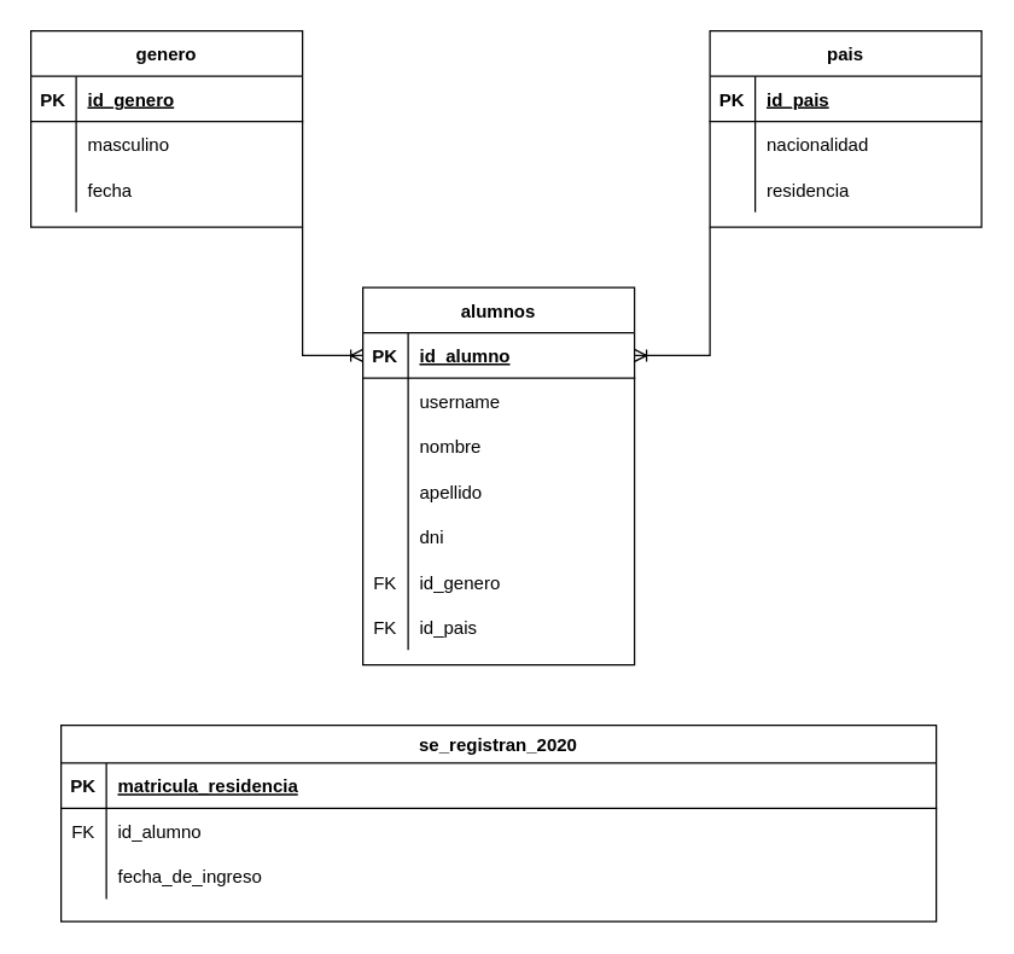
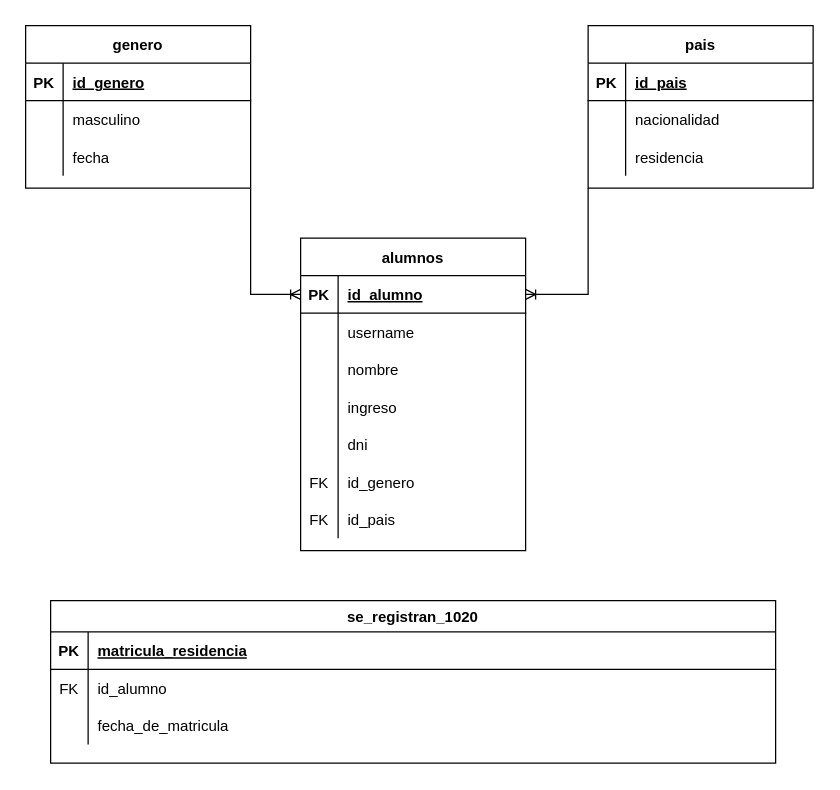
  <mxCell id="0" />
  <mxCell id="1" parent="0" />
  <mxCell id="2" value="alumnos" style="shape=table;startSize=30;container=1;collapsible=1;childLayout=tableLayout;fixedRows=1;rowLines=0;fontStyle=1;align=center;resizeLast=1;" vertex="1" parent="1"><mxGeometry x="240" y="190" width="180" height="250" as="geometry" /></mxCell>
  <mxCell id="3" value="" style="shape=tableRow;horizontal=0;startSize=0;swimlaneHead=0;swimlaneBody=0;fillColor=none;collapsible=0;dropTarget=0;points=[[0,0.5],[1,0.5]];portConstraint=eastwest;top=0;left=0;right=0;bottom=1;" vertex="1" parent="2"><mxGeometry y="30" width="180" height="30" as="geometry" /></mxCell>
  <mxCell id="4" value="PK" style="shape=partialRectangle;connectable=0;fillColor=none;top=0;left=0;bottom=0;right=0;fontStyle=1;overflow=hidden;" vertex="1" parent="3"><mxGeometry width="30" height="30" as="geometry"><mxRectangle width="30" height="30" as="alternateBounds" /></mxGeometry></mxCell>
  <mxCell id="5" value="id_alumno" style="shape=partialRectangle;connectable=0;fillColor=none;top=0;left=0;bottom=0;right=0;align=left;spacingLeft=6;fontStyle=5;overflow=hidden;" vertex="1" parent="3"><mxGeometry x="30" width="150" height="30" as="geometry"><mxRectangle width="150" height="30" as="alternateBounds" /></mxGeometry></mxCell>
  <mxCell id="6" value="" style="shape=tableRow;horizontal=0;startSize=0;swimlaneHead=0;swimlaneBody=0;fillColor=none;collapsible=0;dropTarget=0;points=[[0,0.5],[1,0.5]];portConstraint=eastwest;top=0;left=0;right=0;bottom=0;" vertex="1" parent="2"><mxGeometry y="60" width="180" height="30" as="geometry" /></mxCell>
  <mxCell id="7" value="" style="shape=partialRectangle;connectable=0;fillColor=none;top=0;left=0;bottom=0;right=0;editable=1;overflow=hidden;" vertex="1" parent="6"><mxGeometry width="30" height="30" as="geometry"><mxRectangle width="30" height="30" as="alternateBounds" /></mxGeometry></mxCell>
  <mxCell id="8" value="username" style="shape=partialRectangle;connectable=0;fillColor=none;top=0;left=0;bottom=0;right=0;align=left;spacingLeft=6;overflow=hidden;" vertex="1" parent="6"><mxGeometry x="30" width="150" height="30" as="geometry"><mxRectangle width="150" height="30" as="alternateBounds" /></mxGeometry></mxCell>
  <mxCell id="9" value="" style="shape=tableRow;horizontal=0;startSize=0;swimlaneHead=0;swimlaneBody=0;fillColor=none;collapsible=0;dropTarget=0;points=[[0,0.5],[1,0.5]];portConstraint=eastwest;top=0;left=0;right=0;bottom=0;" vertex="1" parent="2"><mxGeometry y="90" width="180" height="30" as="geometry" /></mxCell>
  <mxCell id="10" value="" style="shape=partialRectangle;connectable=0;fillColor=none;top=0;left=0;bottom=0;right=0;editable=1;overflow=hidden;" vertex="1" parent="9"><mxGeometry width="30" height="30" as="geometry"><mxRectangle width="30" height="30" as="alternateBounds" /></mxGeometry></mxCell>
  <mxCell id="11" value="nombre                        " style="shape=partialRectangle;connectable=0;fillColor=none;top=0;left=0;bottom=0;right=0;align=left;spacingLeft=6;overflow=hidden;" vertex="1" parent="9"><mxGeometry x="30" width="150" height="30" as="geometry"><mxRectangle width="150" height="30" as="alternateBounds" /></mxGeometry></mxCell>
  <mxCell id="12" value="" style="shape=tableRow;horizontal=0;startSize=0;swimlaneHead=0;swimlaneBody=0;fillColor=none;collapsible=0;dropTarget=0;points=[[0,0.5],[1,0.5]];portConstraint=eastwest;top=0;left=0;right=0;bottom=0;" vertex="1" parent="2"><mxGeometry y="120" width="180" height="30" as="geometry" /></mxCell>
  <mxCell id="13" value="" style="shape=partialRectangle;connectable=0;fillColor=none;top=0;left=0;bottom=0;right=0;editable=1;overflow=hidden;" vertex="1" parent="12"><mxGeometry width="30" height="30" as="geometry"><mxRectangle width="30" height="30" as="alternateBounds" /></mxGeometry></mxCell>
- <mxCell id="14" value="apellido" style="shape=partialRectangle;connectable=0;fillColor=none;top=0;left=0;bottom=0;right=0;align=left;spacingLeft=6;overflow=hidden;" vertex="1" parent="12"><mxGeometry x="30" width="150" height="30" as="geometry"><mxRectangle width="150" height="30" as="alternateBounds" /></mxGeometry></mxCell>
+ <mxCell id="14" value="ingreso" style="shape=partialRectangle;connectable=0;fillColor=none;top=0;left=0;bottom=0;right=0;align=left;spacingLeft=6;overflow=hidden;" vertex="1" parent="12"><mxGeometry x="30" width="150" height="30" as="geometry"><mxRectangle width="150" height="30" as="alternateBounds" /></mxGeometry></mxCell>
  <mxCell id="15" value="" style="shape=tableRow;horizontal=0;startSize=0;swimlaneHead=0;swimlaneBody=0;fillColor=none;collapsible=0;dropTarget=0;points=[[0,0.5],[1,0.5]];portConstraint=eastwest;top=0;left=0;right=0;bottom=0;" vertex="1" parent="2"><mxGeometry y="150" width="180" height="30" as="geometry" /></mxCell>
  <mxCell id="16" value="" style="shape=partialRectangle;connectable=0;fillColor=none;top=0;left=0;bottom=0;right=0;editable=1;overflow=hidden;" vertex="1" parent="15"><mxGeometry width="30" height="30" as="geometry"><mxRectangle width="30" height="30" as="alternateBounds" /></mxGeometry></mxCell>
  <mxCell id="17" value="dni" style="shape=partialRectangle;connectable=0;fillColor=none;top=0;left=0;bottom=0;right=0;align=left;spacingLeft=6;overflow=hidden;" vertex="1" parent="15"><mxGeometry x="30" width="150" height="30" as="geometry"><mxRectangle width="150" height="30" as="alternateBounds" /></mxGeometry></mxCell>
  <mxCell id="18" value="" style="shape=tableRow;horizontal=0;startSize=0;swimlaneHead=0;swimlaneBody=0;fillColor=none;collapsible=0;dropTarget=0;points=[[0,0.5],[1,0.5]];portConstraint=eastwest;top=0;left=0;right=0;bottom=0;" vertex="1" parent="2"><mxGeometry y="180" width="180" height="30" as="geometry" /></mxCell>
  <mxCell id="19" value="FK" style="shape=partialRectangle;connectable=0;fillColor=none;top=0;left=0;bottom=0;right=0;editable=1;overflow=hidden;" vertex="1" parent="18"><mxGeometry width="30" height="30" as="geometry"><mxRectangle width="30" height="30" as="alternateBounds" /></mxGeometry></mxCell>
  <mxCell id="20" value="id_genero" style="shape=partialRectangle;connectable=0;fillColor=none;top=0;left=0;bottom=0;right=0;align=left;spacingLeft=6;overflow=hidden;" vertex="1" parent="18"><mxGeometry x="30" width="150" height="30" as="geometry"><mxRectangle width="150" height="30" as="alternateBounds" /></mxGeometry></mxCell>
  <mxCell id="21" value="" style="shape=tableRow;horizontal=0;startSize=0;swimlaneHead=0;swimlaneBody=0;fillColor=none;collapsible=0;dropTarget=0;points=[[0,0.5],[1,0.5]];portConstraint=eastwest;top=0;left=0;right=0;bottom=0;" vertex="1" parent="2"><mxGeometry y="210" width="180" height="30" as="geometry" /></mxCell>
  <mxCell id="22" value="FK" style="shape=partialRectangle;connectable=0;fillColor=none;top=0;left=0;bottom=0;right=0;editable=1;overflow=hidden;" vertex="1" parent="21"><mxGeometry width="30" height="30" as="geometry"><mxRectangle width="30" height="30" as="alternateBounds" /></mxGeometry></mxCell>
  <mxCell id="23" value="id_pais" style="shape=partialRectangle;connectable=0;fillColor=none;top=0;left=0;bottom=0;right=0;align=left;spacingLeft=6;overflow=hidden;" vertex="1" parent="21"><mxGeometry x="30" width="150" height="30" as="geometry"><mxRectangle width="150" height="30" as="alternateBounds" /></mxGeometry></mxCell>
  <mxCell id="24" style="edgeStyle=orthogonalEdgeStyle;rounded=0;orthogonalLoop=1;jettySize=auto;html=1;exitX=1;exitY=1;exitDx=0;exitDy=0;entryX=0;entryY=0.5;entryDx=0;entryDy=0;endArrow=ERoneToMany;endFill=0;" edge="1" parent="1" source="25" target="3"><mxGeometry relative="1" as="geometry" /></mxCell>
  <mxCell id="25" value="genero" style="shape=table;startSize=30;container=1;collapsible=1;childLayout=tableLayout;fixedRows=1;rowLines=0;fontStyle=1;align=center;resizeLast=1;" vertex="1" parent="1"><mxGeometry x="20" y="20" width="180" height="130" as="geometry" /></mxCell>
  <mxCell id="26" value="" style="shape=tableRow;horizontal=0;startSize=0;swimlaneHead=0;swimlaneBody=0;fillColor=none;collapsible=0;dropTarget=0;points=[[0,0.5],[1,0.5]];portConstraint=eastwest;top=0;left=0;right=0;bottom=1;" vertex="1" parent="25"><mxGeometry y="30" width="180" height="30" as="geometry" /></mxCell>
  <mxCell id="27" value="PK" style="shape=partialRectangle;connectable=0;fillColor=none;top=0;left=0;bottom=0;right=0;fontStyle=1;overflow=hidden;" vertex="1" parent="26"><mxGeometry width="30" height="30" as="geometry"><mxRectangle width="30" height="30" as="alternateBounds" /></mxGeometry></mxCell>
  <mxCell id="28" value="id_genero" style="shape=partialRectangle;connectable=0;fillColor=none;top=0;left=0;bottom=0;right=0;align=left;spacingLeft=6;fontStyle=5;overflow=hidden;" vertex="1" parent="26"><mxGeometry x="30" width="150" height="30" as="geometry"><mxRectangle width="150" height="30" as="alternateBounds" /></mxGeometry></mxCell>
  <mxCell id="29" value="" style="shape=tableRow;horizontal=0;startSize=0;swimlaneHead=0;swimlaneBody=0;fillColor=none;collapsible=0;dropTarget=0;points=[[0,0.5],[1,0.5]];portConstraint=eastwest;top=0;left=0;right=0;bottom=0;" vertex="1" parent="25"><mxGeometry y="60" width="180" height="30" as="geometry" /></mxCell>
  <mxCell id="30" value="" style="shape=partialRectangle;connectable=0;fillColor=none;top=0;left=0;bottom=0;right=0;editable=1;overflow=hidden;" vertex="1" parent="29"><mxGeometry width="30" height="30" as="geometry"><mxRectangle width="30" height="30" as="alternateBounds" /></mxGeometry></mxCell>
  <mxCell id="31" value="masculino" style="shape=partialRectangle;connectable=0;fillColor=none;top=0;left=0;bottom=0;right=0;align=left;spacingLeft=6;overflow=hidden;" vertex="1" parent="29"><mxGeometry x="30" width="150" height="30" as="geometry"><mxRectangle width="150" height="30" as="alternateBounds" /></mxGeometry></mxCell>
  <mxCell id="32" value="" style="shape=tableRow;horizontal=0;startSize=0;swimlaneHead=0;swimlaneBody=0;fillColor=none;collapsible=0;dropTarget=0;points=[[0,0.5],[1,0.5]];portConstraint=eastwest;top=0;left=0;right=0;bottom=0;" vertex="1" parent="25"><mxGeometry y="90" width="180" height="30" as="geometry" /></mxCell>
  <mxCell id="33" value="" style="shape=partialRectangle;connectable=0;fillColor=none;top=0;left=0;bottom=0;right=0;editable=1;overflow=hidden;" vertex="1" parent="32"><mxGeometry width="30" height="30" as="geometry"><mxRectangle width="30" height="30" as="alternateBounds" /></mxGeometry></mxCell>
  <mxCell id="34" value="fecha" style="shape=partialRectangle;connectable=0;fillColor=none;top=0;left=0;bottom=0;right=0;align=left;spacingLeft=6;overflow=hidden;" vertex="1" parent="32"><mxGeometry x="30" width="150" height="30" as="geometry"><mxRectangle width="150" height="30" as="alternateBounds" /></mxGeometry></mxCell>
  <mxCell id="35" style="edgeStyle=orthogonalEdgeStyle;rounded=0;orthogonalLoop=1;jettySize=auto;html=1;exitX=0;exitY=1;exitDx=0;exitDy=0;entryX=1;entryY=0.5;entryDx=0;entryDy=0;endArrow=ERoneToMany;endFill=0;" edge="1" parent="1" source="36" target="3"><mxGeometry relative="1" as="geometry" /></mxCell>
  <mxCell id="36" value="pais" style="shape=table;startSize=30;container=1;collapsible=1;childLayout=tableLayout;fixedRows=1;rowLines=0;fontStyle=1;align=center;resizeLast=1;" vertex="1" parent="1"><mxGeometry x="470" y="20" width="180" height="130" as="geometry" /></mxCell>
  <mxCell id="37" value="" style="shape=tableRow;horizontal=0;startSize=0;swimlaneHead=0;swimlaneBody=0;fillColor=none;collapsible=0;dropTarget=0;points=[[0,0.5],[1,0.5]];portConstraint=eastwest;top=0;left=0;right=0;bottom=1;" vertex="1" parent="36"><mxGeometry y="30" width="180" height="30" as="geometry" /></mxCell>
  <mxCell id="38" value="PK" style="shape=partialRectangle;connectable=0;fillColor=none;top=0;left=0;bottom=0;right=0;fontStyle=1;overflow=hidden;" vertex="1" parent="37"><mxGeometry width="30" height="30" as="geometry"><mxRectangle width="30" height="30" as="alternateBounds" /></mxGeometry></mxCell>
  <mxCell id="39" value="id_pais" style="shape=partialRectangle;connectable=0;fillColor=none;top=0;left=0;bottom=0;right=0;align=left;spacingLeft=6;fontStyle=5;overflow=hidden;" vertex="1" parent="37"><mxGeometry x="30" width="150" height="30" as="geometry"><mxRectangle width="150" height="30" as="alternateBounds" /></mxGeometry></mxCell>
  <mxCell id="40" value="" style="shape=tableRow;horizontal=0;startSize=0;swimlaneHead=0;swimlaneBody=0;fillColor=none;collapsible=0;dropTarget=0;points=[[0,0.5],[1,0.5]];portConstraint=eastwest;top=0;left=0;right=0;bottom=0;" vertex="1" parent="36"><mxGeometry y="60" width="180" height="30" as="geometry" /></mxCell>
  <mxCell id="41" value="" style="shape=partialRectangle;connectable=0;fillColor=none;top=0;left=0;bottom=0;right=0;editable=1;overflow=hidden;" vertex="1" parent="40"><mxGeometry width="30" height="30" as="geometry"><mxRectangle width="30" height="30" as="alternateBounds" /></mxGeometry></mxCell>
  <mxCell id="42" value="nacionalidad" style="shape=partialRectangle;connectable=0;fillColor=none;top=0;left=0;bottom=0;right=0;align=left;spacingLeft=6;overflow=hidden;" vertex="1" parent="40"><mxGeometry x="30" width="150" height="30" as="geometry"><mxRectangle width="150" height="30" as="alternateBounds" /></mxGeometry></mxCell>
  <mxCell id="43" value="" style="shape=tableRow;horizontal=0;startSize=0;swimlaneHead=0;swimlaneBody=0;fillColor=none;collapsible=0;dropTarget=0;points=[[0,0.5],[1,0.5]];portConstraint=eastwest;top=0;left=0;right=0;bottom=0;" vertex="1" parent="36"><mxGeometry y="90" width="180" height="30" as="geometry" /></mxCell>
  <mxCell id="44" value="" style="shape=partialRectangle;connectable=0;fillColor=none;top=0;left=0;bottom=0;right=0;editable=1;overflow=hidden;" vertex="1" parent="43"><mxGeometry width="30" height="30" as="geometry"><mxRectangle width="30" height="30" as="alternateBounds" /></mxGeometry></mxCell>
  <mxCell id="45" value="residencia" style="shape=partialRectangle;connectable=0;fillColor=none;top=0;left=0;bottom=0;right=0;align=left;spacingLeft=6;overflow=hidden;" vertex="1" parent="43"><mxGeometry x="30" width="150" height="30" as="geometry"><mxRectangle width="150" height="30" as="alternateBounds" /></mxGeometry></mxCell>
- <mxCell id="46" value="se_registran_2020" style="shape=table;startSize=25;container=1;collapsible=1;childLayout=tableLayout;fixedRows=1;rowLines=0;fontStyle=1;align=center;resizeLast=1;" vertex="1" parent="1"><mxGeometry x="40" y="480" width="580" height="130" as="geometry" /></mxCell>
+ <mxCell id="46" value="se_registran_1020" style="shape=table;startSize=25;container=1;collapsible=1;childLayout=tableLayout;fixedRows=1;rowLines=0;fontStyle=1;align=center;resizeLast=1;" vertex="1" parent="1"><mxGeometry x="40" y="480" width="580" height="130" as="geometry" /></mxCell>
  <mxCell id="47" value="" style="shape=tableRow;horizontal=0;startSize=0;swimlaneHead=0;swimlaneBody=0;fillColor=none;collapsible=0;dropTarget=0;points=[[0,0.5],[1,0.5]];portConstraint=eastwest;top=0;left=0;right=0;bottom=1;" vertex="1" parent="46"><mxGeometry y="25" width="580" height="30" as="geometry" /></mxCell>
  <mxCell id="48" value="PK" style="shape=partialRectangle;connectable=0;fillColor=none;top=0;left=0;bottom=0;right=0;fontStyle=1;overflow=hidden;" vertex="1" parent="47"><mxGeometry width="30" height="30" as="geometry"><mxRectangle width="30" height="30" as="alternateBounds" /></mxGeometry></mxCell>
  <mxCell id="49" value="matricula_residencia" style="shape=partialRectangle;connectable=0;fillColor=none;top=0;left=0;bottom=0;right=0;align=left;spacingLeft=6;fontStyle=5;overflow=hidden;" vertex="1" parent="47"><mxGeometry x="30" width="550" height="30" as="geometry"><mxRectangle width="550" height="30" as="alternateBounds" /></mxGeometry></mxCell>
  <mxCell id="50" value="" style="shape=tableRow;horizontal=0;startSize=0;swimlaneHead=0;swimlaneBody=0;fillColor=none;collapsible=0;dropTarget=0;points=[[0,0.5],[1,0.5]];portConstraint=eastwest;top=0;left=0;right=0;bottom=0;" vertex="1" parent="46"><mxGeometry y="55" width="580" height="30" as="geometry" /></mxCell>
  <mxCell id="51" value="FK" style="shape=partialRectangle;connectable=0;fillColor=none;top=0;left=0;bottom=0;right=0;editable=1;overflow=hidden;" vertex="1" parent="50"><mxGeometry width="30" height="30" as="geometry"><mxRectangle width="30" height="30" as="alternateBounds" /></mxGeometry></mxCell>
  <mxCell id="52" value="id_alumno" style="shape=partialRectangle;connectable=0;fillColor=none;top=0;left=0;bottom=0;right=0;align=left;spacingLeft=6;overflow=hidden;" vertex="1" parent="50"><mxGeometry x="30" width="550" height="30" as="geometry"><mxRectangle width="550" height="30" as="alternateBounds" /></mxGeometry></mxCell>
  <mxCell id="53" value="" style="shape=tableRow;horizontal=0;startSize=0;swimlaneHead=0;swimlaneBody=0;fillColor=none;collapsible=0;dropTarget=0;points=[[0,0.5],[1,0.5]];portConstraint=eastwest;top=0;left=0;right=0;bottom=0;" vertex="1" parent="46"><mxGeometry y="85" width="580" height="30" as="geometry" /></mxCell>
  <mxCell id="54" value="" style="shape=partialRectangle;connectable=0;fillColor=none;top=0;left=0;bottom=0;right=0;editable=1;overflow=hidden;" vertex="1" parent="53"><mxGeometry width="30" height="30" as="geometry"><mxRectangle width="30" height="30" as="alternateBounds" /></mxGeometry></mxCell>
- <mxCell id="55" value="fecha_de_ingreso" style="shape=partialRectangle;connectable=0;fillColor=none;top=0;left=0;bottom=0;right=0;align=left;spacingLeft=6;overflow=hidden;" vertex="1" parent="53"><mxGeometry x="30" width="550" height="30" as="geometry"><mxRectangle width="550" height="30" as="alternateBounds" /></mxGeometry></mxCell>
+ <mxCell id="55" value="fecha_de_matricula" style="shape=partialRectangle;connectable=0;fillColor=none;top=0;left=0;bottom=0;right=0;align=left;spacingLeft=6;overflow=hidden;" vertex="1" parent="53"><mxGeometry x="30" width="550" height="30" as="geometry"><mxRectangle width="550" height="30" as="alternateBounds" /></mxGeometry></mxCell>
